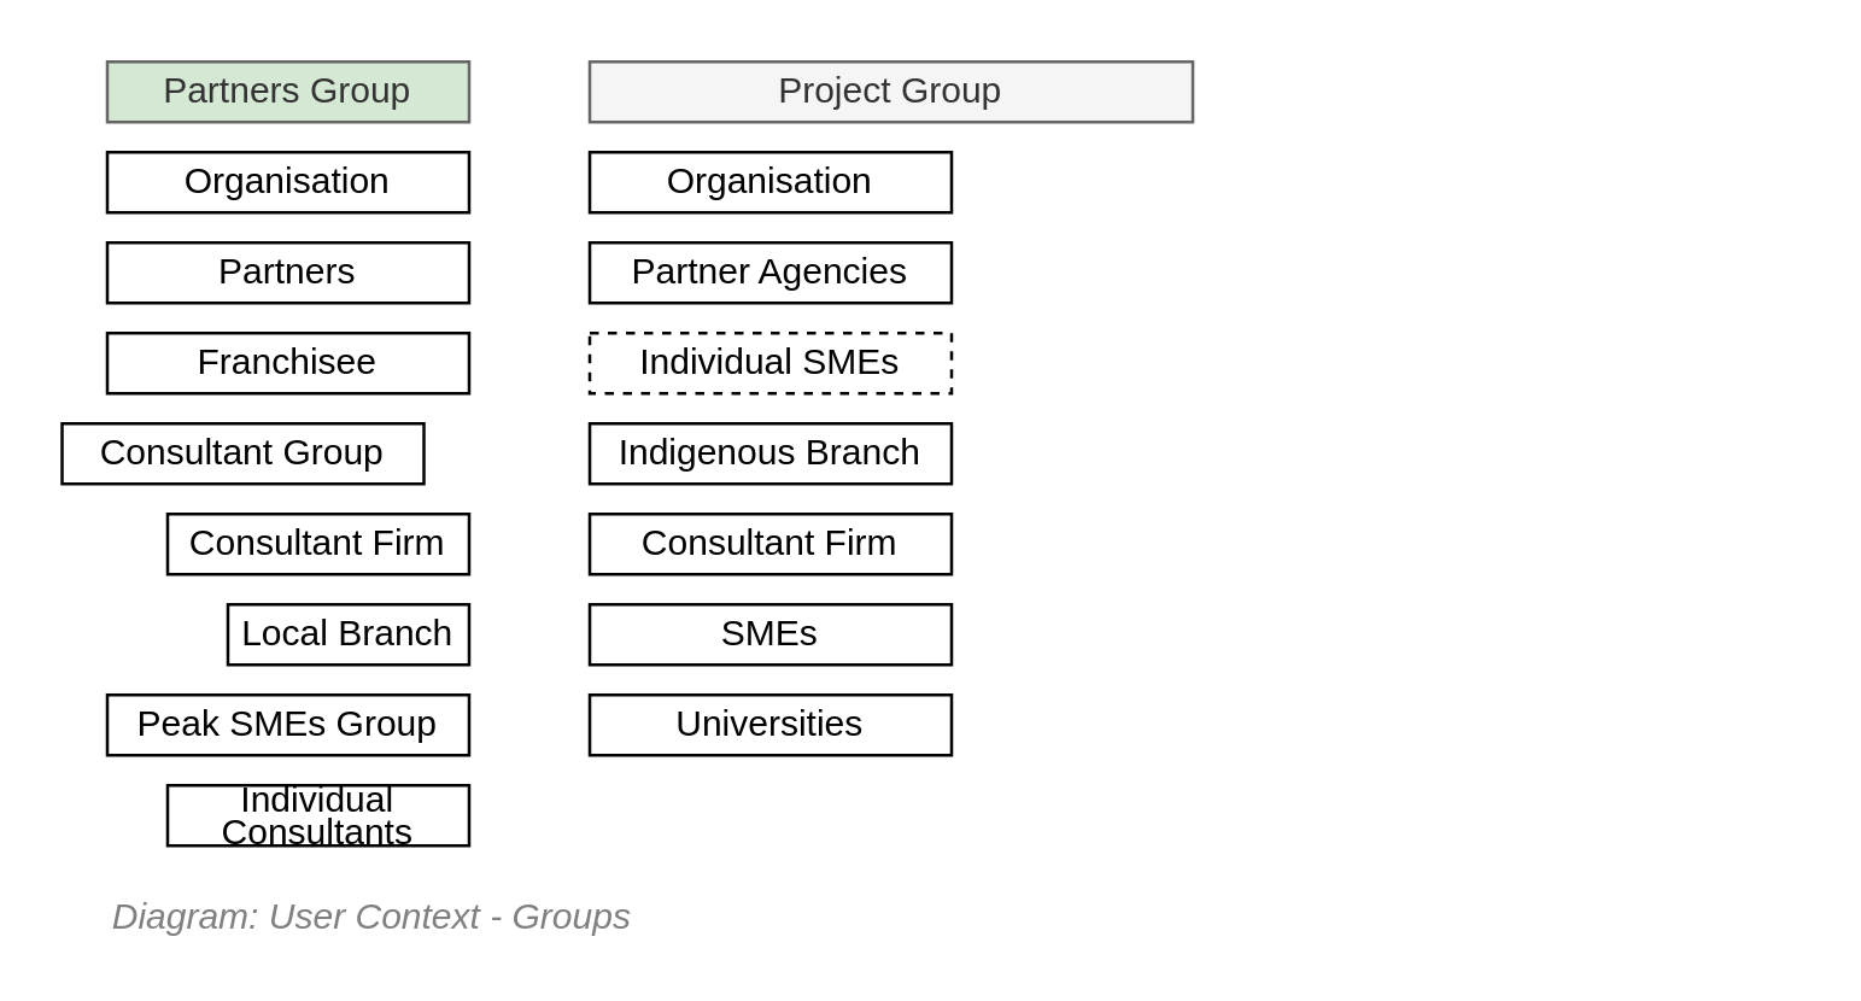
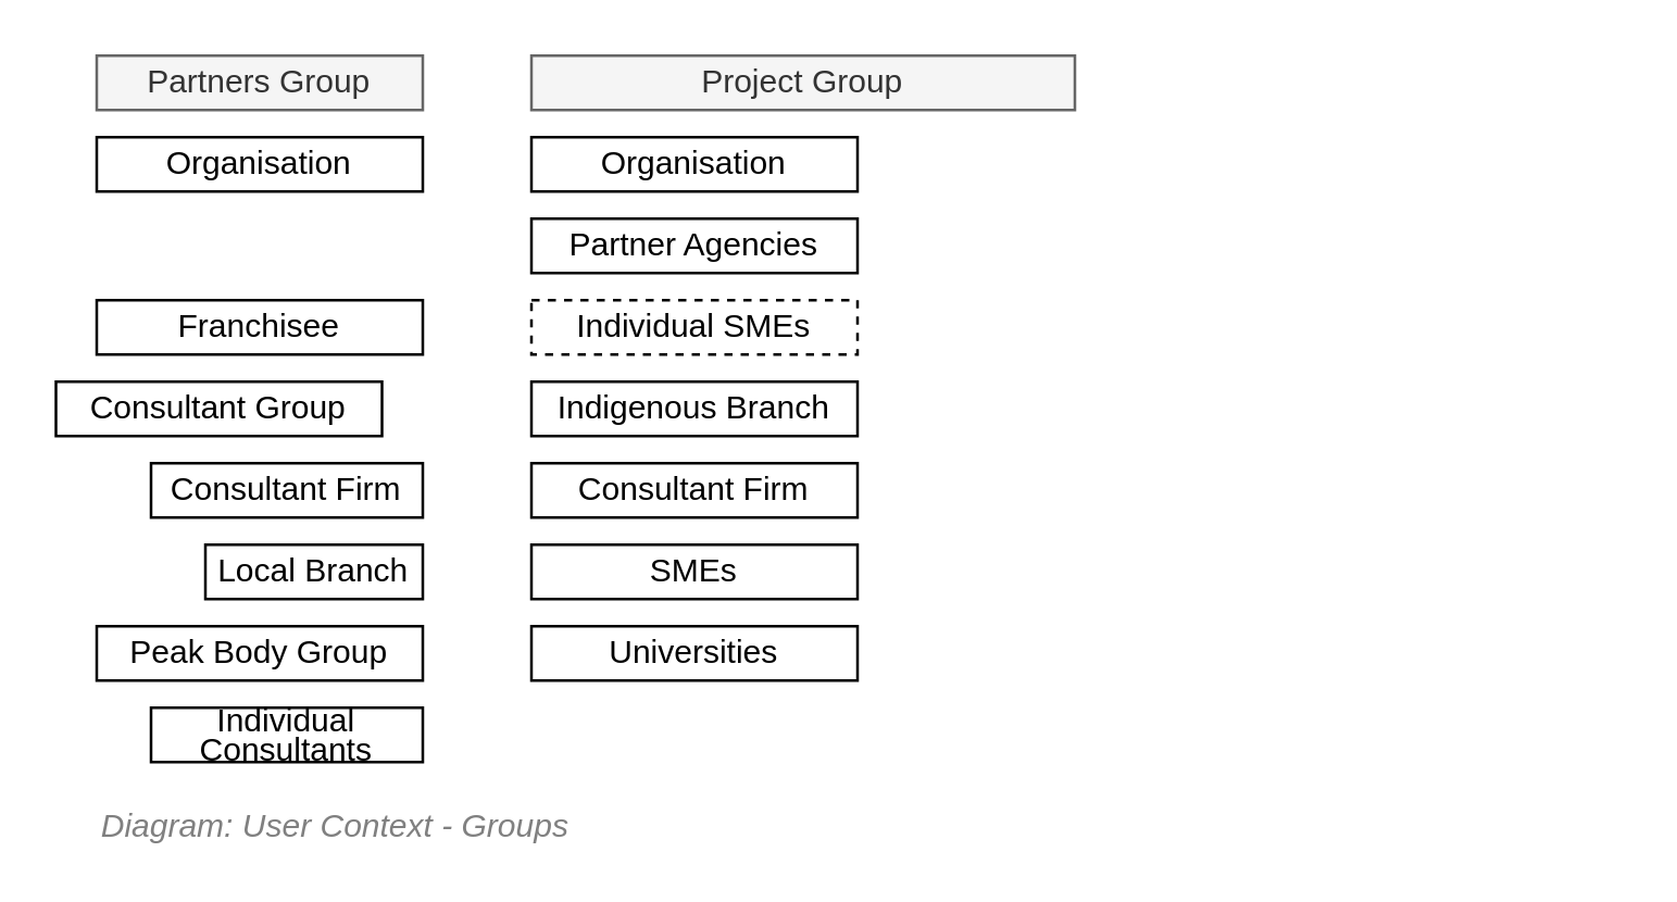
  <mxCell id="0" />
  <mxCell id="1" value="Diagram" parent="0" />
  <mxCell id="2" value="Organisation" style="rounded=0;whiteSpace=wrap;html=1;strokeWidth=1;fillColor=none;fontFamily=Helvetica;fontSize=12;fontColor=#000000;align=center;strokeColor=#000000;" parent="1" vertex="1"><mxGeometry x="35" y="50" width="120" height="20" as="geometry" /></mxCell>
  <mxCell id="3" value="Consultant Group" style="rounded=0;whiteSpace=wrap;html=1;strokeWidth=1;fillColor=none;fontFamily=Helvetica;fontSize=12;fontColor=#000000;align=center;strokeColor=#000000;" parent="1" vertex="1"><mxGeometry x="20" y="140" width="120" height="20" as="geometry" /></mxCell>
  <mxCell id="4" value="Consultant Firm" style="rounded=0;whiteSpace=wrap;html=1;strokeWidth=1;fillColor=none;fontFamily=Helvetica;fontSize=12;fontColor=#000000;align=center;strokeColor=#000000;" parent="1" vertex="1"><mxGeometry x="195" y="170" width="120" height="20" as="geometry" /></mxCell>
- <mxCell id="5" value="Partners" style="rounded=0;whiteSpace=wrap;html=1;strokeWidth=1;fillColor=none;fontFamily=Helvetica;fontSize=12;fontColor=#000000;align=center;strokeColor=#000000;" parent="1" vertex="1"><mxGeometry x="35" y="80" width="120" height="20" as="geometry" /></mxCell>
  <mxCell id="6" value="Franchisee" style="rounded=0;whiteSpace=wrap;html=1;strokeWidth=1;fillColor=none;fontFamily=Helvetica;fontSize=12;fontColor=#000000;align=center;strokeColor=#000000;" parent="1" vertex="1"><mxGeometry x="35" y="110" width="120" height="20" as="geometry" /></mxCell>
  <mxCell id="7" value="Local Branch" style="rounded=0;whiteSpace=wrap;html=1;strokeWidth=1;fillColor=none;fontFamily=Helvetica;fontSize=12;fontColor=#000000;align=center;strokeColor=#000000;" parent="1" vertex="1"><mxGeometry x="75" y="200" width="80" height="20" as="geometry" /></mxCell>
  <mxCell id="8" value="Individual SMEs" style="rounded=0;whiteSpace=wrap;html=1;strokeWidth=1;fillColor=none;fontFamily=Helvetica;fontSize=12;fontColor=#000000;align=center;strokeColor=#000000;dashed=1;" parent="1" vertex="1"><mxGeometry x="195" y="110" width="120" height="20" as="geometry" /></mxCell>
  <mxCell id="9" value="Indigenous Branch" style="rounded=0;whiteSpace=wrap;html=1;strokeWidth=1;fillColor=none;fontFamily=Helvetica;fontSize=12;fontColor=#000000;align=center;strokeColor=#000000;" parent="1" vertex="1"><mxGeometry x="195" y="140" width="120" height="20" as="geometry" /></mxCell>
  <mxCell id="10" value="Organisation" style="rounded=0;whiteSpace=wrap;html=1;strokeWidth=1;fillColor=none;fontFamily=Helvetica;fontSize=12;fontColor=#000000;align=center;strokeColor=#000000;" parent="1" vertex="1"><mxGeometry x="195" y="50" width="120" height="20" as="geometry" /></mxCell>
  <mxCell id="11" value="Partner Agencies" style="rounded=0;whiteSpace=wrap;html=1;strokeWidth=1;fillColor=none;fontFamily=Helvetica;fontSize=12;fontColor=#000000;align=center;strokeColor=#000000;" parent="1" vertex="1"><mxGeometry x="195" y="80" width="120" height="20" as="geometry" /></mxCell>
- <mxCell id="12" value="Peak SMEs Group" style="rounded=0;whiteSpace=wrap;html=1;strokeWidth=1;fillColor=none;fontFamily=Helvetica;fontSize=12;fontColor=#000000;align=center;strokeColor=#000000;" parent="1" vertex="1"><mxGeometry x="35" y="230" width="120" height="20" as="geometry" /></mxCell>
+ <mxCell id="12" value="Peak Body Group" style="rounded=0;whiteSpace=wrap;html=1;strokeWidth=1;fillColor=none;fontFamily=Helvetica;fontSize=12;fontColor=#000000;align=center;strokeColor=#000000;" parent="1" vertex="1"><mxGeometry x="35" y="230" width="120" height="20" as="geometry" /></mxCell>
  <mxCell id="13" value="Consultant Firm" style="rounded=0;whiteSpace=wrap;html=1;strokeWidth=1;fillColor=none;fontFamily=Helvetica;fontSize=12;fontColor=#000000;align=center;strokeColor=#000000;" parent="1" vertex="1"><mxGeometry x="55" y="170" width="100" height="20" as="geometry" /></mxCell>
  <mxCell id="14" value="&lt;p style=&quot;line-height: 90%&quot;&gt;Individual Consultants&lt;/p&gt;" style="rounded=0;whiteSpace=wrap;html=1;strokeWidth=1;fillColor=none;fontFamily=Helvetica;fontSize=12;fontColor=#000000;align=center;strokeColor=#000000;" parent="1" vertex="1"><mxGeometry x="55" y="260" width="100" height="20" as="geometry" /></mxCell>
  <mxCell id="15" value="SMEs" style="rounded=0;whiteSpace=wrap;html=1;strokeWidth=1;fillColor=none;fontFamily=Helvetica;fontSize=12;fontColor=#000000;align=center;strokeColor=#000000;" parent="1" vertex="1"><mxGeometry x="195" y="200" width="120" height="20" as="geometry" /></mxCell>
  <mxCell id="16" value="Universities" style="rounded=0;whiteSpace=wrap;html=1;strokeWidth=1;fillColor=none;fontFamily=Helvetica;fontSize=12;fontColor=#000000;align=center;strokeColor=#000000;" parent="1" vertex="1"><mxGeometry x="195" y="230" width="120" height="20" as="geometry" /></mxCell>
  <mxCell id="17" value="Project Group" style="rounded=0;whiteSpace=wrap;html=1;strokeWidth=1;fillColor=#f5f5f5;fontFamily=Helvetica;fontSize=12;fontColor=#333333;align=center;strokeColor=#666666;" parent="1" vertex="1"><mxGeometry x="195" y="20" width="200" height="20" as="geometry" /></mxCell>
- <mxCell id="18" value="Partners Group" style="rounded=0;whiteSpace=wrap;html=1;strokeWidth=1;fillColor=#d5e8d4;fontFamily=Helvetica;fontSize=12;fontColor=#333333;align=center;strokeColor=#666666;" parent="1" vertex="1"><mxGeometry x="35" y="20" width="120" height="20" as="geometry" /></mxCell>
+ <mxCell id="18" value="Partners Group" style="rounded=0;whiteSpace=wrap;html=1;strokeWidth=1;fillColor=#f5f5f5;fontFamily=Helvetica;fontSize=12;fontColor=#333333;align=center;strokeColor=#666666;" parent="1" vertex="1"><mxGeometry x="35" y="20" width="120" height="20" as="geometry" /></mxCell>
  <mxCell id="19" value="Title/Diagram" parent="0" />
  <mxCell id="20" value="&lt;font style=&quot;font-size: 12px&quot;&gt;&lt;span style=&quot;font-size: 12px&quot;&gt;Diagram:&amp;nbsp;&lt;/span&gt;User Context - Groups&lt;/font&gt;" style="text;strokeColor=none;fillColor=none;html=1;fontSize=24;fontStyle=2;verticalAlign=middle;align=left;shadow=0;glass=0;comic=0;opacity=30;fontColor=#808080;" parent="19" vertex="1"><mxGeometry x="35" y="290" width="560" height="20" as="geometry" /></mxCell>
